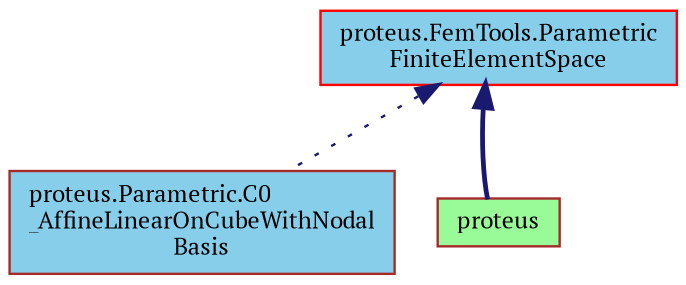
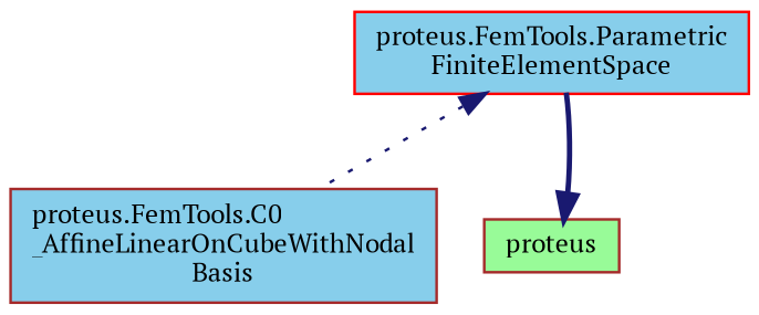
  digraph {
    fontname="PT Serif"
    node [color=brown fillcolor=skyblue fontname="PT Serif" fontsize=10 shape=record style=filled]
    edge [color=midnightblue dir=back fontname="PT Serif" fontsize=10 labelfontname=Helvetica labelfontsize=10]
-   n1 [fontcolor=black height=0.2 label="proteus.Parametric.C0\l_AffineLinearOnCubeWithNodal\lBasis" width=0.4]
+   n1 [fontcolor=black height=0.2 label="proteus.FemTools.C0\l_AffineLinearOnCubeWithNodal\lBasis" width=0.4]
    n2 [color=red height=0.2 label="proteus.FemTools.Parametric\lFiniteElementSpace" width=0.4]
    n3 [fillcolor=palegreen height=0.2 label=proteus width=0.4]
    n2 -> n1 [style=dotted]
-   n2 -> n3 [style=bold]
+   n3 -> n2 [style=bold]
  }
